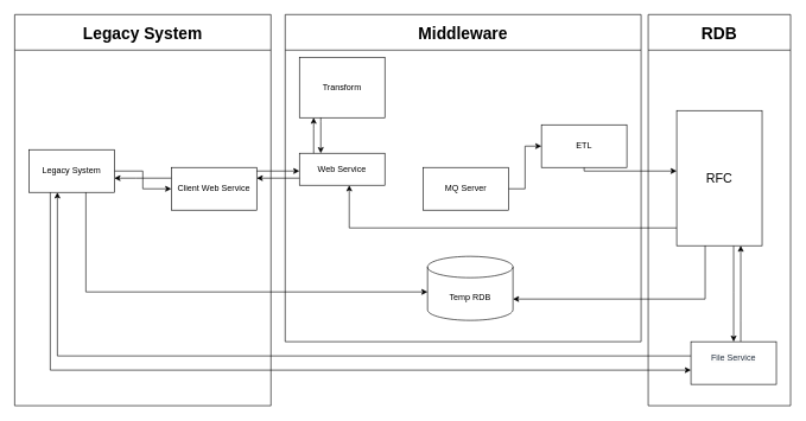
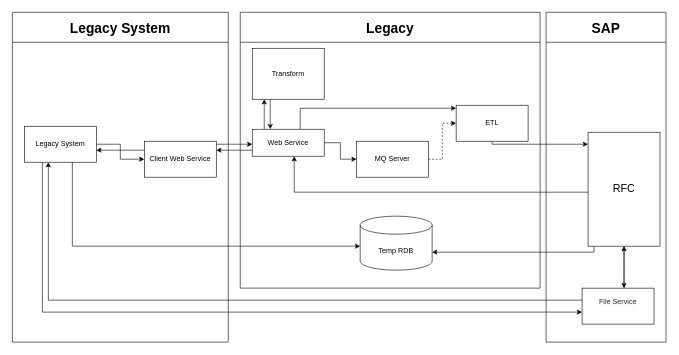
  <mxCell id="0" />
  <mxCell id="1" parent="0" />
  <mxCell id="2" value="Legacy System" style="swimlane;startSize=50;fontSize=23;" parent="1" vertex="1"><mxGeometry x="20" y="20" width="360" height="550" as="geometry"><mxRectangle x="-280" y="170" width="210" height="50" as="alternateBounds" /></mxGeometry></mxCell>
  <mxCell id="3" style="edgeStyle=orthogonalEdgeStyle;rounded=0;orthogonalLoop=1;jettySize=auto;html=1;" parent="2" source="4" target="5" edge="1"><mxGeometry relative="1" as="geometry" /></mxCell>
  <mxCell id="4" value="Legacy System" style="rounded=0;whiteSpace=wrap;html=1;" parent="2" vertex="1"><mxGeometry x="20" y="190" width="120" height="60" as="geometry" /></mxCell>
  <mxCell id="5" value="Client Web Service" style="rounded=0;whiteSpace=wrap;html=1;" parent="2" vertex="1"><mxGeometry x="220" y="215" width="120" height="60" as="geometry" /></mxCell>
  <mxCell id="6" style="edgeStyle=orthogonalEdgeStyle;rounded=0;orthogonalLoop=1;jettySize=auto;html=1;" parent="2" source="5" target="4" edge="1"><mxGeometry relative="1" as="geometry"><Array as="points"><mxPoint x="170" y="230" /><mxPoint x="170" y="230" /></Array></mxGeometry></mxCell>
- <mxCell id="7" value="Middleware" style="swimlane;fontSize=23;startSize=50;" parent="1" vertex="1"><mxGeometry x="400" y="20" width="500" height="460" as="geometry"><mxRectangle x="100" y="170" width="170" height="50" as="alternateBounds" /></mxGeometry></mxCell>
+ <mxCell id="7" value="Legacy" style="swimlane;fontSize=23;startSize=50;" parent="1" vertex="1"><mxGeometry x="400" y="20" width="500" height="460" as="geometry"><mxRectangle x="100" y="170" width="170" height="50" as="alternateBounds" /></mxGeometry></mxCell>
  <mxCell id="8" value="Temp RDB" style="shape=cylinder3;whiteSpace=wrap;html=1;boundedLbl=1;backgroundOutline=1;size=15;" parent="7" vertex="1"><mxGeometry x="200" y="340" width="120" height="90" as="geometry" /></mxCell>
  <mxCell id="9" value="Transform" style="rounded=0;whiteSpace=wrap;html=1;" parent="7" vertex="1"><mxGeometry x="20" y="60" width="120" height="85" as="geometry" /></mxCell>
+ <mxCell id="10" style="edgeStyle=orthogonalEdgeStyle;rounded=0;orthogonalLoop=1;jettySize=auto;html=1;" edge="1" parent="7" source="11" target="16"><mxGeometry relative="1" as="geometry"><mxPoint x="380" y="290" as="targetPoint" /><Array as="points"><mxPoint x="100" y="160" /><mxPoint x="420" y="160" /></Array></mxGeometry></mxCell>
  <mxCell id="11" value="Web Service" style="rounded=0;whiteSpace=wrap;html=1;" parent="7" vertex="1"><mxGeometry x="20" y="195" width="120" height="45" as="geometry" /></mxCell>
  <mxCell id="12" value="" style="edgeStyle=orthogonalEdgeStyle;rounded=0;orthogonalLoop=1;jettySize=auto;html=1;" parent="7" source="11" target="9" edge="1"><mxGeometry relative="1" as="geometry"><Array as="points"><mxPoint x="40" y="160" /><mxPoint x="40" y="160" /></Array></mxGeometry></mxCell>
  <mxCell id="13" style="edgeStyle=orthogonalEdgeStyle;rounded=0;orthogonalLoop=1;jettySize=auto;html=1;" parent="7" source="9" target="11" edge="1"><mxGeometry relative="1" as="geometry"><Array as="points"><mxPoint x="50" y="150" /><mxPoint x="50" y="150" /></Array></mxGeometry></mxCell>
  <mxCell id="14" value="MQ Server" style="rounded=0;whiteSpace=wrap;html=1;" parent="7" vertex="1"><mxGeometry x="194" y="215" width="120" height="60" as="geometry" /></mxCell>
+ <mxCell id="15" style="edgeStyle=orthogonalEdgeStyle;rounded=0;orthogonalLoop=1;jettySize=auto;html=1;" parent="7" source="11" target="14" edge="1"><mxGeometry relative="1" as="geometry" /></mxCell>
  <mxCell id="16" value="ETL" style="rounded=0;whiteSpace=wrap;html=1;" parent="7" vertex="1"><mxGeometry x="360" y="155" width="120" height="60" as="geometry" /></mxCell>
- <mxCell id="17" style="edgeStyle=orthogonalEdgeStyle;rounded=0;orthogonalLoop=1;jettySize=auto;html=1;" parent="7" source="14" target="16" edge="1"><mxGeometry relative="1" as="geometry" /></mxCell>
- <mxCell id="18" value="RDB" style="swimlane;fontSize=23;startSize=50;" parent="1" vertex="1"><mxGeometry x="910" y="20" width="200" height="550" as="geometry"><mxRectangle x="610" y="170" width="90" height="50" as="alternateBounds" /></mxGeometry></mxCell>
+ <mxCell id="17" style="edgeStyle=orthogonalEdgeStyle;rounded=0;orthogonalLoop=1;jettySize=auto;html=1;dashed=1;" parent="7" source="14" target="16" edge="1"><mxGeometry relative="1" as="geometry" /></mxCell>
+ <mxCell id="18" value="SAP" style="swimlane;fontSize=23;startSize=50;" parent="1" vertex="1"><mxGeometry x="910" y="20" width="200" height="550" as="geometry"><mxRectangle x="610" y="170" width="90" height="50" as="alternateBounds" /></mxGeometry></mxCell>
  <mxCell id="19" style="edgeStyle=orthogonalEdgeStyle;rounded=0;orthogonalLoop=1;jettySize=auto;html=1;" parent="18" source="20" target="22" edge="1"><mxGeometry relative="1" as="geometry"><mxPoint x="130" y="450" as="targetPoint" /><Array as="points"><mxPoint x="120" y="390" /><mxPoint x="120" y="390" /></Array></mxGeometry></mxCell>
- <mxCell id="20" value="RFC" style="rounded=0;whiteSpace=wrap;html=1;fontSize=18;" parent="18" vertex="1"><mxGeometry x="40" y="135" width="120" height="190" as="geometry" /></mxCell>
+ <mxCell id="20" value="RFC" style="rounded=0;whiteSpace=wrap;html=1;fontSize=18;" parent="18" vertex="1"><mxGeometry x="70" y="200" width="120" height="190" as="geometry" /></mxCell>
  <mxCell id="21" style="edgeStyle=orthogonalEdgeStyle;rounded=0;orthogonalLoop=1;jettySize=auto;html=1;" parent="18" source="22" target="20" edge="1"><mxGeometry relative="1" as="geometry"><mxPoint x="120" y="450" as="sourcePoint" /><Array as="points"><mxPoint x="130" y="430" /><mxPoint x="130" y="430" /></Array></mxGeometry></mxCell>
  <mxCell id="22" value="&#10;&lt;span style=&quot;color: rgb(35, 47, 62); font-family: Helvetica; font-size: 12px; font-style: normal; font-variant-ligatures: normal; font-variant-caps: normal; font-weight: 400; letter-spacing: normal; orphans: 2; text-align: center; text-indent: 0px; text-transform: none; widows: 2; word-spacing: 0px; -webkit-text-stroke-width: 0px; background-color: rgb(251, 251, 251); text-decoration-thickness: initial; text-decoration-style: initial; text-decoration-color: initial; float: none; display: inline !important;&quot;&gt;File Service&lt;/span&gt;&#10;&#10;" style="rounded=0;whiteSpace=wrap;html=1;" parent="18" vertex="1"><mxGeometry x="60" y="460" width="120" height="60" as="geometry" /></mxCell>
  <mxCell id="23" style="edgeStyle=orthogonalEdgeStyle;rounded=0;orthogonalLoop=1;jettySize=auto;html=1;" parent="1" source="11" target="5" edge="1"><mxGeometry relative="1" as="geometry"><Array as="points"><mxPoint x="380" y="250" /><mxPoint x="380" y="250" /></Array></mxGeometry></mxCell>
  <mxCell id="24" style="edgeStyle=orthogonalEdgeStyle;rounded=0;orthogonalLoop=1;jettySize=auto;html=1;" parent="1" source="20" target="11" edge="1"><mxGeometry relative="1" as="geometry"><Array as="points"><mxPoint x="490" y="320" /></Array></mxGeometry></mxCell>
  <mxCell id="25" style="edgeStyle=orthogonalEdgeStyle;rounded=0;orthogonalLoop=1;jettySize=auto;html=1;" parent="1" source="20" target="8" edge="1"><mxGeometry relative="1" as="geometry"><Array as="points"><mxPoint x="990" y="420" /></Array></mxGeometry></mxCell>
  <mxCell id="26" style="edgeStyle=orthogonalEdgeStyle;rounded=0;orthogonalLoop=1;jettySize=auto;html=1;" parent="1" source="4" target="22" edge="1"><mxGeometry relative="1" as="geometry"><mxPoint x="971.018" y="530" as="targetPoint" /><Array as="points"><mxPoint x="70" y="520" /></Array></mxGeometry></mxCell>
  <mxCell id="27" style="edgeStyle=orthogonalEdgeStyle;rounded=0;orthogonalLoop=1;jettySize=auto;html=1;" parent="1" source="22" target="4" edge="1"><mxGeometry relative="1" as="geometry"><mxPoint x="971.018" y="506.5" as="sourcePoint" /><Array as="points"><mxPoint x="80" y="500" /></Array></mxGeometry></mxCell>
  <mxCell id="28" style="edgeStyle=orthogonalEdgeStyle;rounded=0;orthogonalLoop=1;jettySize=auto;html=1;" parent="1" source="5" target="11" edge="1"><mxGeometry relative="1" as="geometry"><Array as="points"><mxPoint x="400" y="240" /><mxPoint x="400" y="240" /></Array></mxGeometry></mxCell>
  <mxCell id="29" value="" style="edgeStyle=orthogonalEdgeStyle;rounded=0;orthogonalLoop=1;jettySize=auto;html=1;" parent="1" source="16" target="20" edge="1"><mxGeometry relative="1" as="geometry"><Array as="points"><mxPoint x="960" y="240" /><mxPoint x="960" y="240" /></Array></mxGeometry></mxCell>
  <mxCell id="30" style="edgeStyle=orthogonalEdgeStyle;rounded=0;orthogonalLoop=1;jettySize=auto;html=1;" parent="1" source="4" target="8" edge="1"><mxGeometry relative="1" as="geometry"><Array as="points"><mxPoint x="120" y="410" /></Array></mxGeometry></mxCell>
